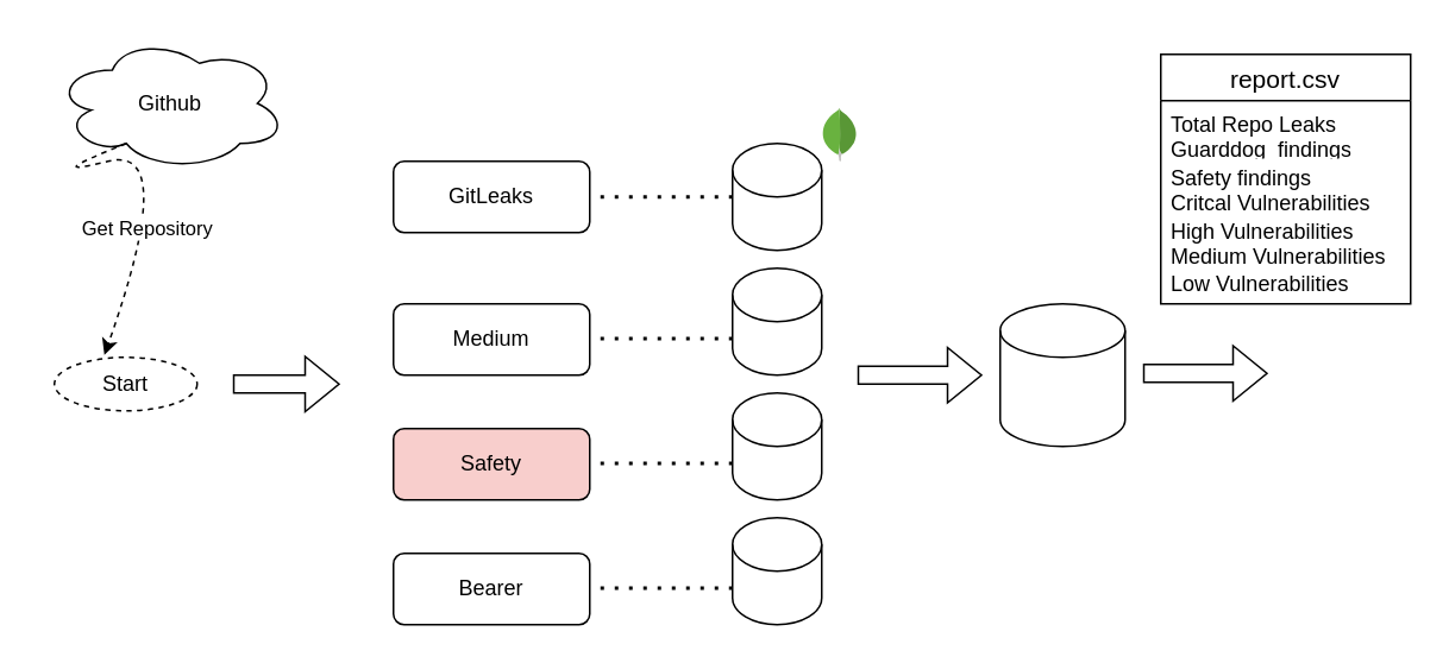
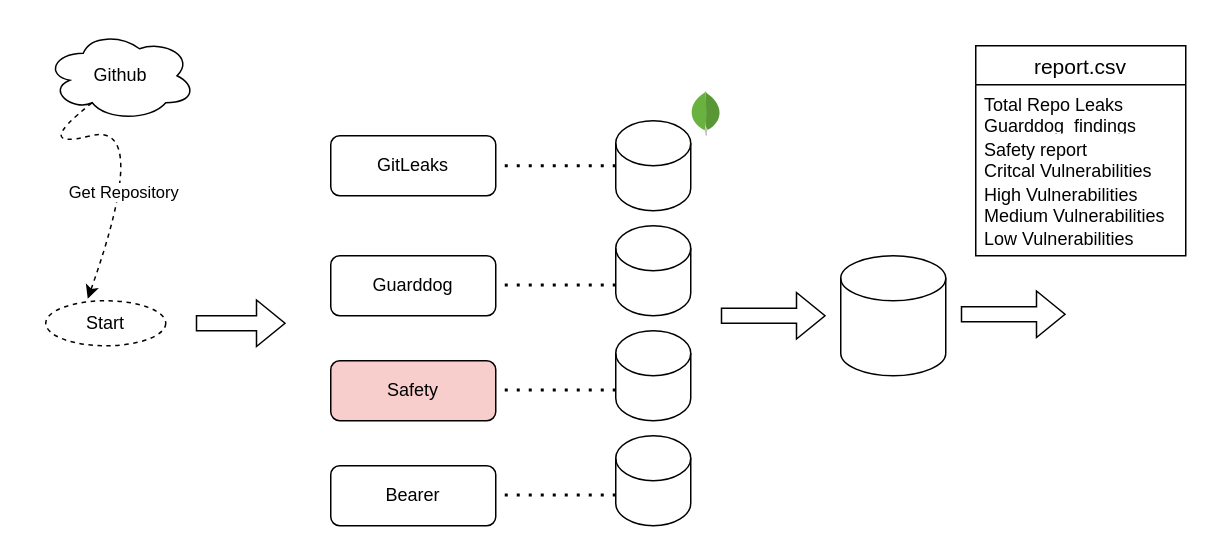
  <mxCell id="0" />
  <mxCell id="1" parent="0" />
  <mxCell id="2" value="GitLeaks" style="rounded=1;whiteSpace=wrap;html=1;" vertex="1" parent="1"><mxGeometry x="220" y="90" width="110" height="40" as="geometry" /></mxCell>
- <mxCell id="3" value="Medium" style="rounded=1;whiteSpace=wrap;html=1;" vertex="1" parent="1"><mxGeometry x="220" y="170" width="110" height="40" as="geometry" /></mxCell>
+ <mxCell id="3" value="Guarddog" style="rounded=1;whiteSpace=wrap;html=1;" vertex="1" parent="1"><mxGeometry x="220" y="170" width="110" height="40" as="geometry" /></mxCell>
  <mxCell id="4" value="Safety" style="rounded=1;whiteSpace=wrap;html=1;fillColor=#f8cecc;" vertex="1" parent="1"><mxGeometry x="220" y="240" width="110" height="40" as="geometry" /></mxCell>
  <mxCell id="5" value="Bearer" style="rounded=1;whiteSpace=wrap;html=1;" vertex="1" parent="1"><mxGeometry x="220" y="310" width="110" height="40" as="geometry" /></mxCell>
  <mxCell id="6" value="" style="shape=cylinder3;whiteSpace=wrap;html=1;boundedLbl=1;backgroundOutline=1;size=15;" vertex="1" parent="1"><mxGeometry x="410" y="80" width="50" height="60" as="geometry" /></mxCell>
  <mxCell id="7" value="" style="shape=cylinder3;whiteSpace=wrap;html=1;boundedLbl=1;backgroundOutline=1;size=15;" vertex="1" parent="1"><mxGeometry x="410" y="150" width="50" height="60" as="geometry" /></mxCell>
  <mxCell id="8" value="" style="shape=cylinder3;whiteSpace=wrap;html=1;boundedLbl=1;backgroundOutline=1;size=15;" vertex="1" parent="1"><mxGeometry x="410" y="220" width="50" height="60" as="geometry" /></mxCell>
  <mxCell id="9" value="" style="shape=cylinder3;whiteSpace=wrap;html=1;boundedLbl=1;backgroundOutline=1;size=15;" vertex="1" parent="1"><mxGeometry x="410" y="290" width="50" height="60" as="geometry" /></mxCell>
  <mxCell id="10" value="" style="dashed=0;outlineConnect=0;html=1;align=center;labelPosition=center;verticalLabelPosition=bottom;verticalAlign=top;shape=mxgraph.weblogos.mongodb" vertex="1" parent="1"><mxGeometry x="460" y="60" width="20" height="30" as="geometry" /></mxCell>
- <mxCell id="11" value="Github" style="ellipse;shape=cloud;whiteSpace=wrap;html=1;" vertex="1" parent="1"><mxGeometry x="30" y="20" width="130" height="75" as="geometry" /></mxCell>
+ <mxCell id="11" value="Github" style="ellipse;shape=cloud;whiteSpace=wrap;html=1;" vertex="1" parent="1"><mxGeometry y="20" width="100" height="60" as="geometry" x="30" /></mxCell>
  <mxCell id="12" value="" style="curved=1;endArrow=classic;html=1;rounded=0;exitX=0.31;exitY=0.8;exitDx=0;exitDy=0;exitPerimeter=0;entryX=0.35;entryY=-0.047;entryDx=0;entryDy=0;entryPerimeter=0;dashed=1;" edge="1" parent="1" source="11" target="14"><mxGeometry width="50" height="50" relative="1" as="geometry"><mxPoint x="100" y="130" as="sourcePoint" /><mxPoint x="70" y="160" as="targetPoint" /><Array as="points"><mxPoint x="20" y="100" /><mxPoint x="100" y="80" /></Array></mxGeometry></mxCell>
  <mxCell id="13" value="Get Repository" style="edgeLabel;html=1;align=center;verticalAlign=middle;resizable=0;points=[];" vertex="1" connectable="0" parent="12"><mxGeometry x="0.425" y="-1" relative="1" as="geometry"><mxPoint x="-1" as="offset" /></mxGeometry></mxCell>
  <mxCell id="14" value="Start" style="ellipse;whiteSpace=wrap;html=1;dashed=1;" vertex="1" parent="1"><mxGeometry y="200" width="80" height="30" as="geometry" x="30" /></mxCell>
  <mxCell id="15" value="" style="shape=flexArrow;endArrow=classic;html=1;rounded=0;" edge="1" parent="1"><mxGeometry width="50" height="50" relative="1" as="geometry"><mxPoint x="130" y="215" as="sourcePoint" /><mxPoint x="190" y="215" as="targetPoint" /></mxGeometry></mxCell>
  <mxCell id="16" value="" style="endArrow=none;dashed=1;html=1;dashPattern=1 3;strokeWidth=2;rounded=0;exitX=0;exitY=0.5;exitDx=0;exitDy=0;exitPerimeter=0;" edge="1" parent="1" source="6"><mxGeometry width="50" height="50" relative="1" as="geometry"><mxPoint x="390" y="180" as="sourcePoint" /><mxPoint x="330" y="110" as="targetPoint" /></mxGeometry></mxCell>
  <mxCell id="17" value="" style="endArrow=none;dashed=1;html=1;dashPattern=1 3;strokeWidth=2;rounded=0;exitX=0;exitY=0.5;exitDx=0;exitDy=0;exitPerimeter=0;" edge="1" parent="1"><mxGeometry width="50" height="50" relative="1" as="geometry"><mxPoint x="410" y="189.5" as="sourcePoint" /><mxPoint x="330" y="189.5" as="targetPoint" /></mxGeometry></mxCell>
  <mxCell id="18" value="" style="endArrow=none;dashed=1;html=1;dashPattern=1 3;strokeWidth=2;rounded=0;exitX=0;exitY=0.5;exitDx=0;exitDy=0;exitPerimeter=0;" edge="1" parent="1"><mxGeometry width="50" height="50" relative="1" as="geometry"><mxPoint x="410" y="259.5" as="sourcePoint" /><mxPoint x="330" y="259.5" as="targetPoint" /></mxGeometry></mxCell>
  <mxCell id="19" value="" style="endArrow=none;dashed=1;html=1;dashPattern=1 3;strokeWidth=2;rounded=0;exitX=0;exitY=0.5;exitDx=0;exitDy=0;exitPerimeter=0;" edge="1" parent="1"><mxGeometry width="50" height="50" relative="1" as="geometry"><mxPoint x="410" y="329.5" as="sourcePoint" /><mxPoint x="330" y="329.5" as="targetPoint" /></mxGeometry></mxCell>
  <mxCell id="20" value="" style="shape=flexArrow;endArrow=classic;html=1;rounded=0;" edge="1" parent="1"><mxGeometry width="50" height="50" relative="1" as="geometry"><mxPoint x="480" y="210" as="sourcePoint" /><mxPoint x="550" y="210" as="targetPoint" /></mxGeometry></mxCell>
  <mxCell id="21" value="" style="shape=cylinder3;whiteSpace=wrap;html=1;boundedLbl=1;backgroundOutline=1;size=15;" vertex="1" parent="1"><mxGeometry x="560" y="170" width="70" height="80" as="geometry" /></mxCell>
  <mxCell id="22" value="" style="shape=flexArrow;endArrow=classic;html=1;rounded=0;" edge="1" parent="1"><mxGeometry width="50" height="50" relative="1" as="geometry"><mxPoint x="640" y="209" as="sourcePoint" /><mxPoint x="710" y="209" as="targetPoint" /></mxGeometry></mxCell>
  <mxCell id="23" value="report.csv" style="swimlane;fontStyle=0;childLayout=stackLayout;horizontal=1;startSize=26;horizontalStack=0;resizeParent=1;resizeParentMax=0;resizeLast=0;collapsible=1;marginBottom=0;align=center;fontSize=14;" vertex="1" parent="1"><mxGeometry x="650" y="30" width="140" height="140" as="geometry" /></mxCell>
  <mxCell id="24" value="Total Repo Leaks&lt;div&gt;Guarddog_findings&lt;/div&gt;&lt;div&gt;&lt;br&gt;&lt;/div&gt;" style="text;strokeColor=none;fillColor=none;spacingLeft=4;spacingRight=4;overflow=hidden;rotatable=0;points=[[0,0.5],[1,0.5]];portConstraint=eastwest;fontSize=12;whiteSpace=wrap;html=1;" vertex="1" parent="23"><mxGeometry y="26" width="140" height="30" as="geometry" /></mxCell>
- <mxCell id="25" value="Safety findings&lt;div&gt;Critcal Vulnerabilities&lt;/div&gt;" style="text;strokeColor=none;fillColor=none;spacingLeft=4;spacingRight=4;overflow=hidden;rotatable=0;points=[[0,0.5],[1,0.5]];portConstraint=eastwest;fontSize=12;whiteSpace=wrap;html=1;" vertex="1" parent="23"><mxGeometry y="56" width="140" height="30" as="geometry" /></mxCell>
+ <mxCell id="25" value="Safety report&lt;div&gt;Critcal Vulnerabilities&lt;/div&gt;" style="text;strokeColor=none;fillColor=none;spacingLeft=4;spacingRight=4;overflow=hidden;rotatable=0;points=[[0,0.5],[1,0.5]];portConstraint=eastwest;fontSize=12;whiteSpace=wrap;html=1;" vertex="1" parent="23"><mxGeometry y="56" width="140" height="30" as="geometry" /></mxCell>
  <mxCell id="26" value="High Vulnerabilities&lt;div&gt;Medium Vulnerabilities&lt;/div&gt;&lt;div&gt;Low Vulnerabilities&lt;/div&gt;" style="text;strokeColor=none;fillColor=none;spacingLeft=4;spacingRight=4;overflow=hidden;rotatable=0;points=[[0,0.5],[1,0.5]];portConstraint=eastwest;fontSize=12;whiteSpace=wrap;html=1;" vertex="1" parent="23"><mxGeometry y="86" width="140" height="54" as="geometry" /></mxCell>
